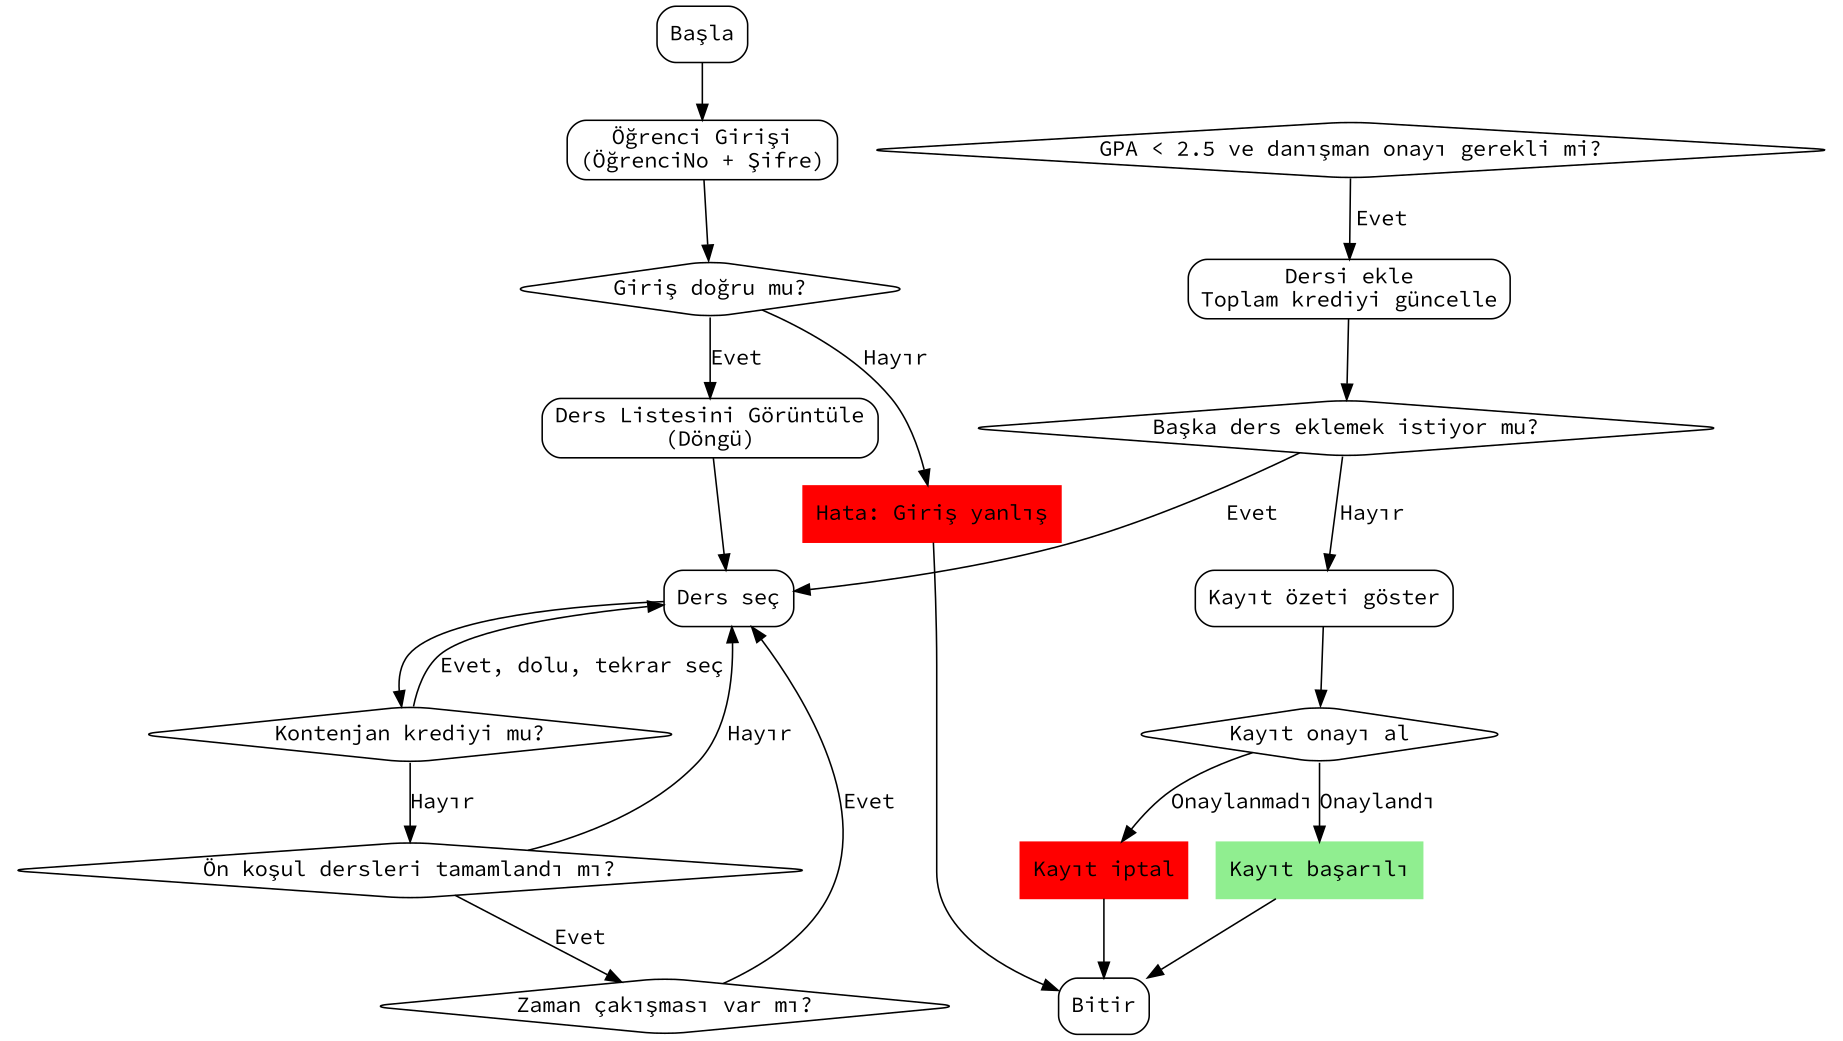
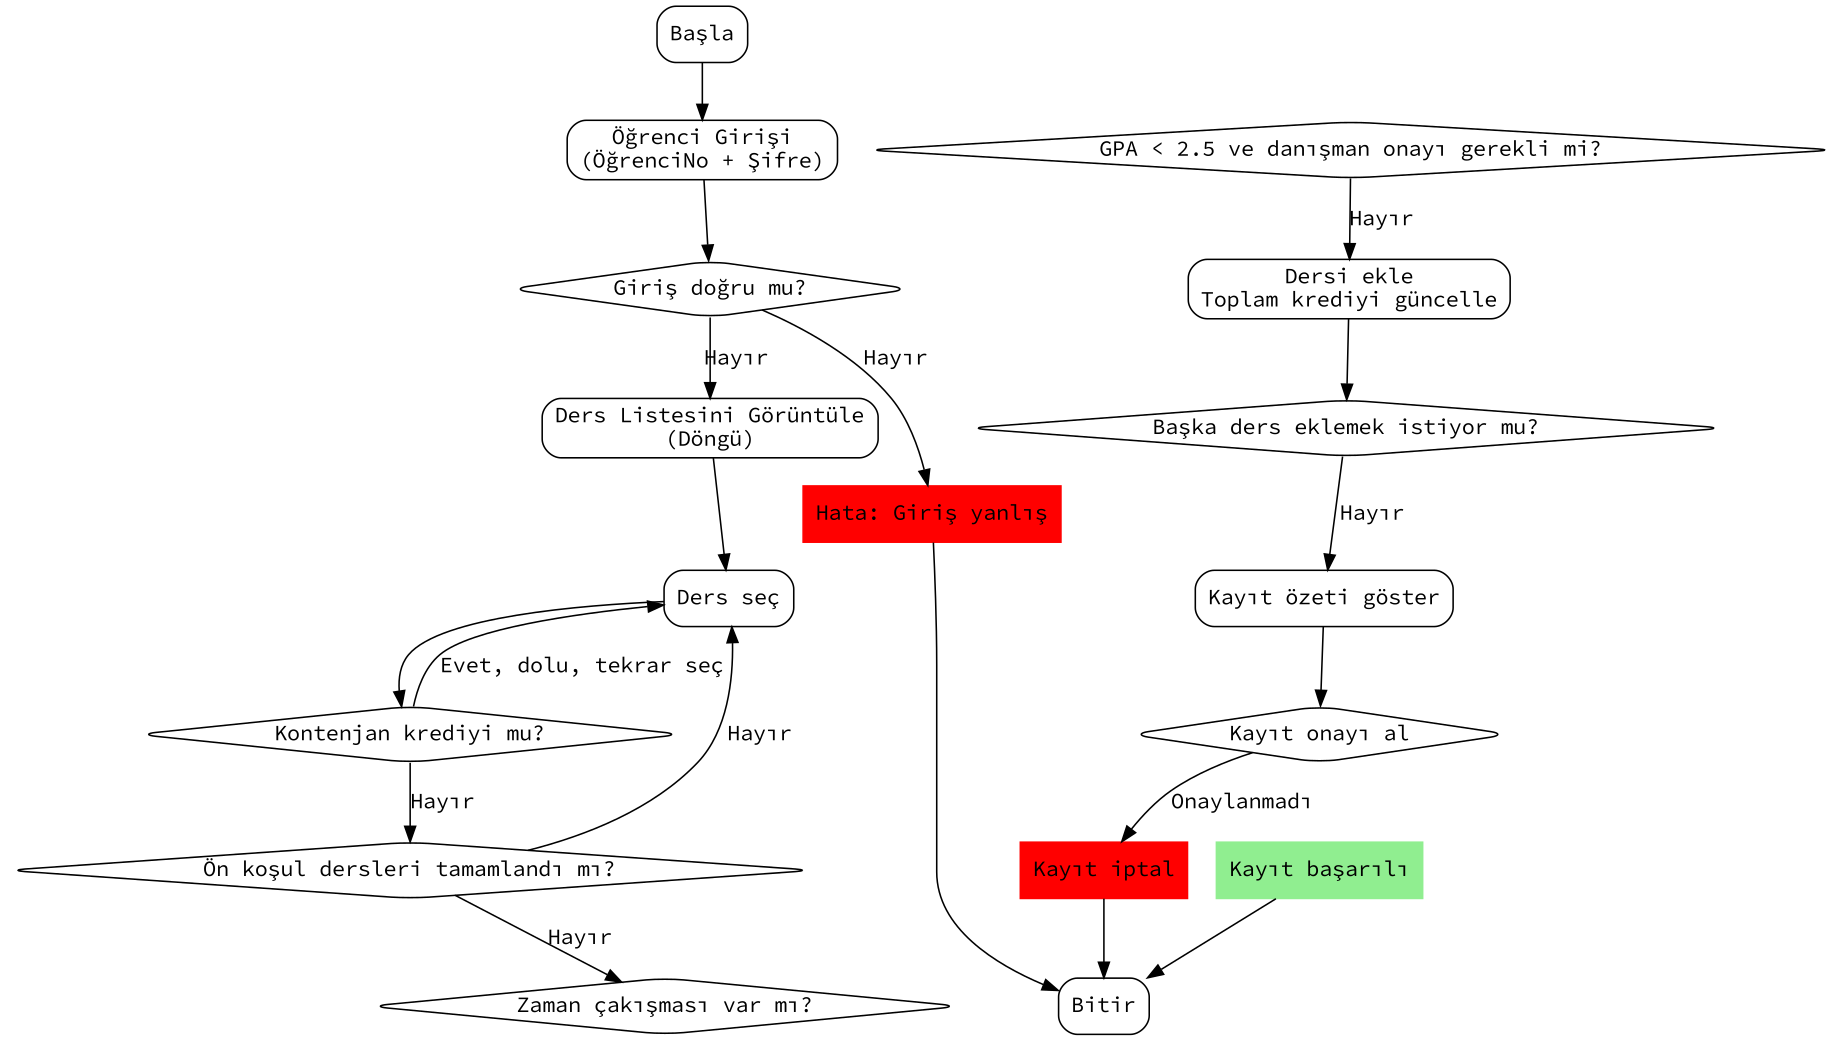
  digraph {
    fontname="Source Code Pro"
    rankdir=TB
    node [fontname="Source Code Pro" shape=box style=rounded]
    edge [fontname="Source Code Pro"]
    n1 [label="Başla"]
    n2 [label="Öğrenci Girişi\n(ÖğrenciNo + Şifre)"]
    n3 [label="Giriş doğru mu?" shape=diamond]
    n4 [color=red label="Hata: Giriş yanlış" style=filled]
    n5 [label="Ders Listesini Görüntüle\n(Döngü)"]
    n6 [label=Bitir]
    n7 [label="Ders seç"]
    n8 [label="Kontenjan krediyi mu?" shape=diamond]
    n9 [label="Ön koşul dersleri tamamlandı mı?" shape=diamond]
    n10 [label="Zaman çakışması var mı?" shape=diamond]
    n11 [label="GPA < 2.5 ve danışman onayı gerekli mi?" shape=diamond]
    n12 [label="Dersi ekle\nToplam krediyi güncelle"]
    n13 [label="Başka ders eklemek istiyor mu?" shape=diamond]
    n14 [label="Kayıt özeti göster"]
    n15 [label="Kayıt onayı al" shape=diamond]
    n16 [color=lightgreen label="Kayıt başarılı" style=filled]
    n17 [color=red label="Kayıt iptal" style=filled]
    n1 -> n2
    n2 -> n3
    n3 -> n4 [label="Hayır"]
-   n3 -> n5 [label=Evet]
+   n3 -> n5 [label="Hayır"]
    n4 -> n6
    n5 -> n7
    n7 -> n8
    n8 -> n7 [label="Evet, dolu, tekrar seç"]
    n8 -> n9 [label="Hayır"]
    n9 -> n7 [label="Hayır"]
-   n9 -> n10 [label=Evet]
-   n10 -> n7 [label=Evet]
-   n11 -> n12 [label=Evet]
+   n9 -> n10 [label="Hayır"]
+   n11 -> n12 [label="Hayır"]
    n12 -> n13
-   n13 -> n7 [label=Evet]
    n13 -> n14 [label="Hayır"]
    n14 -> n15
-   n15 -> n16 [label="Onaylandı"]
    n15 -> n17 [label="Onaylanmadı"]
    n16 -> n6
    n17 -> n6
  }
